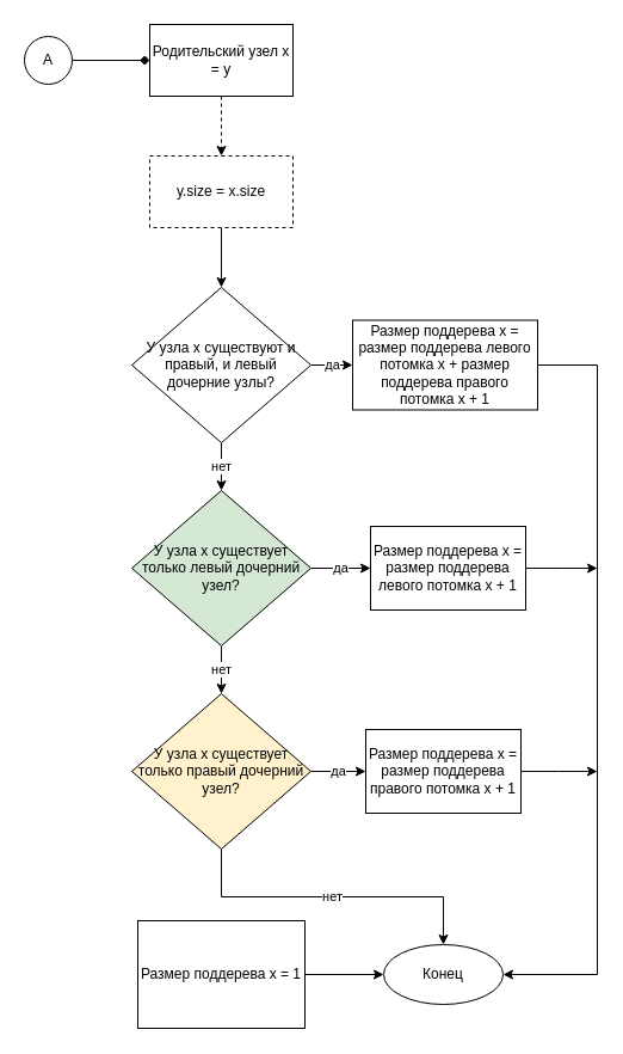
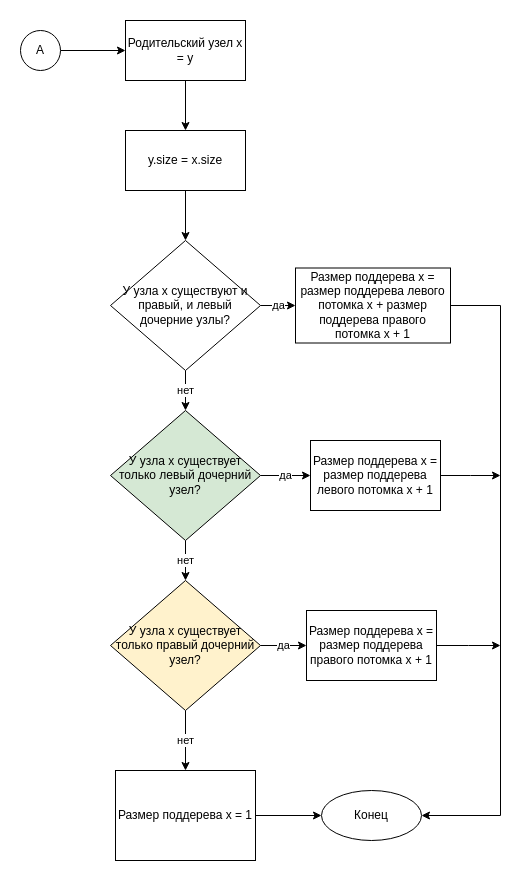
  <mxCell id="0" />
  <mxCell id="1" parent="0" />
- <mxCell id="2" style="edgeStyle=orthogonalEdgeStyle;rounded=0;orthogonalLoop=1;jettySize=auto;html=1;exitX=0.5;exitY=1;exitDx=0;exitDy=0;entryX=0.5;entryY=0;entryDx=0;entryDy=0;dashed=1;" edge="1" parent="1" source="3" target="14"><mxGeometry relative="1" as="geometry" /></mxCell>
+ <mxCell id="2" style="edgeStyle=orthogonalEdgeStyle;rounded=0;orthogonalLoop=1;jettySize=auto;html=1;exitX=0.5;exitY=1;exitDx=0;exitDy=0;entryX=0.5;entryY=0;entryDx=0;entryDy=0;" edge="1" parent="1" source="3" target="14"><mxGeometry relative="1" as="geometry" /></mxCell>
  <mxCell id="3" value="Родительский узел х = y" style="rounded=0;whiteSpace=wrap;html=1;" vertex="1" parent="1"><mxGeometry x="125" y="20" width="120" height="60" as="geometry" /></mxCell>
  <mxCell id="4" value="нет" style="edgeStyle=orthogonalEdgeStyle;rounded=0;orthogonalLoop=1;jettySize=auto;html=1;exitX=0.5;exitY=1;exitDx=0;exitDy=0;entryX=0.5;entryY=0;entryDx=0;entryDy=0;" edge="1" parent="1" source="6" target="9"><mxGeometry relative="1" as="geometry" /></mxCell>
  <mxCell id="5" value="да" style="edgeStyle=orthogonalEdgeStyle;rounded=0;orthogonalLoop=1;jettySize=auto;html=1;exitX=1;exitY=0.5;exitDx=0;exitDy=0;entryX=0;entryY=0.5;entryDx=0;entryDy=0;" edge="1" parent="1" source="6" target="16"><mxGeometry relative="1" as="geometry" /></mxCell>
  <mxCell id="6" value="У узла х существуют и правый, и левый дочерние узлы?" style="rhombus;whiteSpace=wrap;html=1;" vertex="1" parent="1"><mxGeometry x="110" y="240" width="150" height="130" as="geometry" /></mxCell>
  <mxCell id="7" value="нет" style="edgeStyle=orthogonalEdgeStyle;rounded=0;orthogonalLoop=1;jettySize=auto;html=1;exitX=0.5;exitY=1;exitDx=0;exitDy=0;entryX=0.5;entryY=0;entryDx=0;entryDy=0;" edge="1" parent="1" source="9" target="12"><mxGeometry relative="1" as="geometry" /></mxCell>
  <mxCell id="8" value="да" style="edgeStyle=orthogonalEdgeStyle;rounded=0;orthogonalLoop=1;jettySize=auto;html=1;exitX=1;exitY=0.5;exitDx=0;exitDy=0;entryX=0;entryY=0.5;entryDx=0;entryDy=0;" edge="1" parent="1" source="9" target="19"><mxGeometry relative="1" as="geometry" /></mxCell>
  <mxCell id="9" value="У узла х существует только левый дочерний узел?" style="rhombus;whiteSpace=wrap;html=1;fillColor=#d5e8d4;" vertex="1" parent="1"><mxGeometry x="110" y="410" width="150" height="130" as="geometry" /></mxCell>
  <mxCell id="10" value="да" style="edgeStyle=orthogonalEdgeStyle;rounded=0;orthogonalLoop=1;jettySize=auto;html=1;exitX=1;exitY=0.5;exitDx=0;exitDy=0;entryX=0;entryY=0.5;entryDx=0;entryDy=0;" edge="1" parent="1" source="12"><mxGeometry relative="1" as="geometry"><mxPoint x="306" y="645" as="targetPoint" /></mxGeometry></mxCell>
- <mxCell id="11" value="нет" style="edgeStyle=orthogonalEdgeStyle;rounded=0;orthogonalLoop=1;jettySize=auto;html=1;exitX=0.5;exitY=1;exitDx=0;exitDy=0;" edge="1" parent="1" source="12" target="17"><mxGeometry relative="1" as="geometry" /></mxCell>
+ <mxCell id="11" value="нет" style="edgeStyle=orthogonalEdgeStyle;rounded=0;orthogonalLoop=1;jettySize=auto;html=1;exitX=0.5;exitY=1;exitDx=0;exitDy=0;entryX=0.5;entryY=0;entryDx=0;entryDy=0;" edge="1" parent="1" source="12" target="21"><mxGeometry relative="1" as="geometry" /></mxCell>
  <mxCell id="12" value="У узла х существует только правый дочерний узел?" style="rhombus;whiteSpace=wrap;html=1;fillColor=#fff2cc;" vertex="1" parent="1"><mxGeometry x="110" y="580" width="150" height="130" as="geometry" /></mxCell>
  <mxCell id="13" style="edgeStyle=orthogonalEdgeStyle;rounded=0;orthogonalLoop=1;jettySize=auto;html=1;exitX=0.5;exitY=1;exitDx=0;exitDy=0;entryX=0.5;entryY=0;entryDx=0;entryDy=0;" edge="1" parent="1" source="14" target="6"><mxGeometry relative="1" as="geometry" /></mxCell>
- <mxCell id="14" value="y.size = x.size" style="rounded=0;whiteSpace=wrap;html=1;dashed=1;" vertex="1" parent="1"><mxGeometry x="125" y="130" width="120" height="60" as="geometry" /></mxCell>
+ <mxCell id="14" value="y.size = x.size" style="rounded=0;whiteSpace=wrap;html=1;" vertex="1" parent="1"><mxGeometry x="125" y="130" width="120" height="60" as="geometry" /></mxCell>
  <mxCell id="15" style="edgeStyle=orthogonalEdgeStyle;rounded=0;orthogonalLoop=1;jettySize=auto;html=1;exitX=1;exitY=0.5;exitDx=0;exitDy=0;entryX=1;entryY=0.5;entryDx=0;entryDy=0;" edge="1" parent="1" source="16" target="17"><mxGeometry relative="1" as="geometry"><Array as="points"><mxPoint x="500" y="305" /><mxPoint x="500" y="815" /></Array></mxGeometry></mxCell>
  <mxCell id="16" value="Размер поддерева х = размер поддерева левого потомка х + размер поддерева правого потомка х + 1" style="rounded=0;whiteSpace=wrap;html=1;" vertex="1" parent="1"><mxGeometry x="295" y="267.5" width="155" height="75" as="geometry" /></mxCell>
  <mxCell id="17" value="Конец" style="ellipse;whiteSpace=wrap;html=1;" vertex="1" parent="1"><mxGeometry x="321" y="790" width="100" height="50" as="geometry" /></mxCell>
  <mxCell id="18" style="edgeStyle=orthogonalEdgeStyle;rounded=0;orthogonalLoop=1;jettySize=auto;html=1;exitX=1;exitY=0.5;exitDx=0;exitDy=0;" edge="1" parent="1" source="19"><mxGeometry relative="1" as="geometry"><mxPoint x="500" y="475" as="targetPoint" /></mxGeometry></mxCell>
  <mxCell id="19" value="Размер поддерева х = размер поддерева левого потомка х + 1" style="rounded=0;whiteSpace=wrap;html=1;" vertex="1" parent="1"><mxGeometry x="310" y="440" width="130" height="70" as="geometry" /></mxCell>
  <mxCell id="20" style="edgeStyle=orthogonalEdgeStyle;rounded=0;orthogonalLoop=1;jettySize=auto;html=1;exitX=1;exitY=0.5;exitDx=0;exitDy=0;entryX=0;entryY=0.5;entryDx=0;entryDy=0;" edge="1" parent="1" source="21" target="17"><mxGeometry relative="1" as="geometry" /></mxCell>
  <mxCell id="21" value="Размер поддерева х = 1" style="rounded=0;whiteSpace=wrap;html=1;" vertex="1" parent="1"><mxGeometry x="115" y="770" width="140" height="90" as="geometry" /></mxCell>
  <mxCell id="22" style="edgeStyle=orthogonalEdgeStyle;rounded=0;orthogonalLoop=1;jettySize=auto;html=1;" edge="1" parent="1" source="23"><mxGeometry relative="1" as="geometry"><mxPoint x="500" y="645" as="targetPoint" /></mxGeometry></mxCell>
  <mxCell id="23" value="Размер поддерева х = размер поддерева правого потомка х + 1" style="rounded=0;whiteSpace=wrap;html=1;" vertex="1" parent="1"><mxGeometry x="306" y="610" width="130" height="70" as="geometry" /></mxCell>
- <mxCell id="24" style="edgeStyle=orthogonalEdgeStyle;rounded=0;orthogonalLoop=1;jettySize=auto;html=1;exitX=1;exitY=0.5;exitDx=0;exitDy=0;entryX=0;entryY=0.5;entryDx=0;entryDy=0;endArrow=diamond;" edge="1" parent="1" source="25" target="3"><mxGeometry relative="1" as="geometry"><mxPoint x="120" y="50.167" as="targetPoint" /></mxGeometry></mxCell>
+ <mxCell id="24" style="edgeStyle=orthogonalEdgeStyle;rounded=0;orthogonalLoop=1;jettySize=auto;html=1;exitX=1;exitY=0.5;exitDx=0;exitDy=0;entryX=0;entryY=0.5;entryDx=0;entryDy=0;" edge="1" parent="1" source="25" target="3"><mxGeometry relative="1" as="geometry"><mxPoint x="120" y="50.167" as="targetPoint" /></mxGeometry></mxCell>
  <mxCell id="25" value="А" style="ellipse;whiteSpace=wrap;html=1;aspect=fixed;" vertex="1" parent="1"><mxGeometry x="20" y="30" width="40" height="40" as="geometry" /></mxCell>
